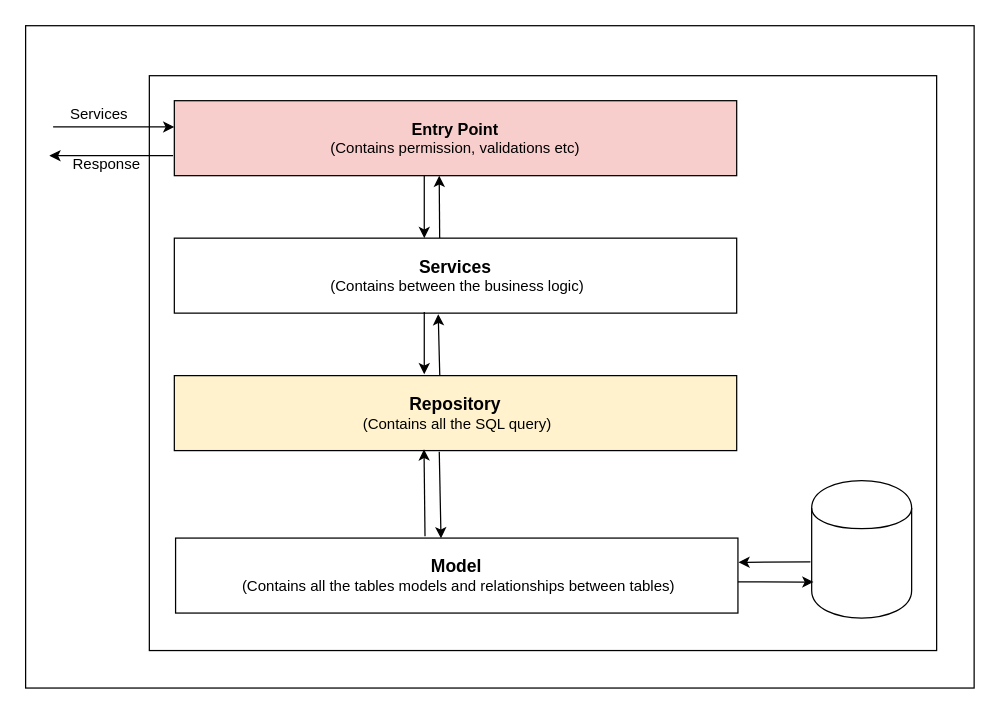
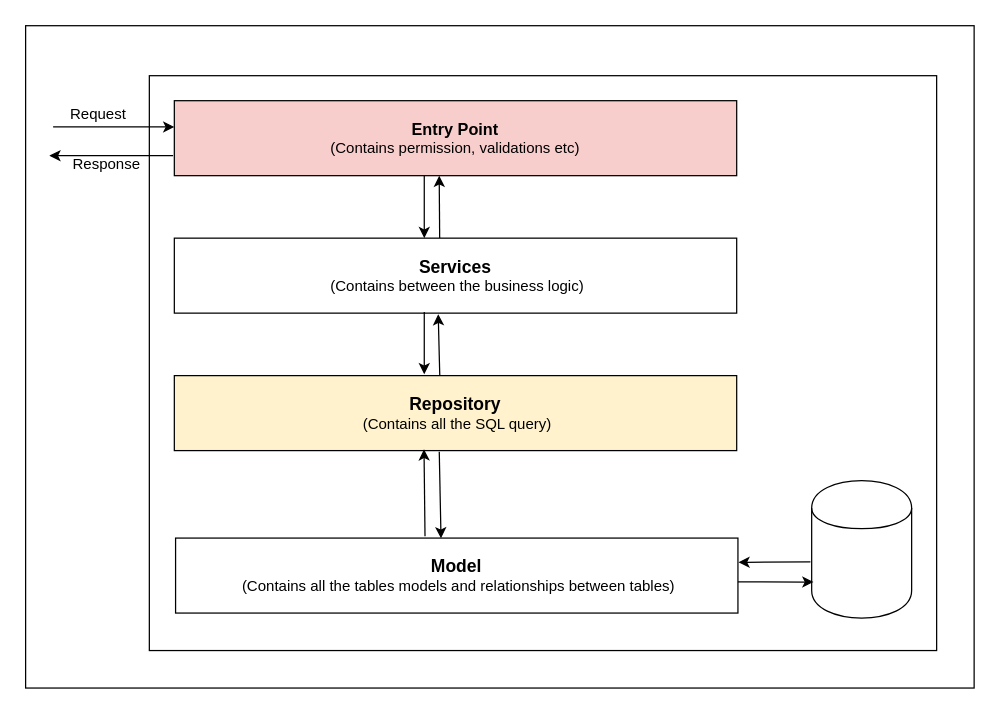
  <mxCell id="0" />
  <mxCell id="1" parent="0" />
  <mxCell id="2" value="" style="rounded=0;whiteSpace=wrap;html=1;" parent="1" vertex="1"><mxGeometry x="20" y="20" width="759" height="530" as="geometry" /></mxCell>
  <mxCell id="3" value="" style="rounded=0;whiteSpace=wrap;html=1;" parent="1" vertex="1"><mxGeometry x="119" y="60" width="630" height="460" as="geometry" /></mxCell>
  <mxCell id="4" value="&lt;font style=&quot;font-size: 13px&quot;&gt;&lt;b&gt;Entry Point&lt;/b&gt;&lt;/font&gt;&lt;br&gt;(Contains permission, validations etc)" style="rounded=0;whiteSpace=wrap;html=1;fillColor=#f8cecc;" parent="1" vertex="1"><mxGeometry x="139" y="80" width="450" height="60" as="geometry" /></mxCell>
  <mxCell id="5" value="" style="endArrow=classic;html=1;" parent="1" edge="1"><mxGeometry width="50" height="50" relative="1" as="geometry"><mxPoint x="42" y="101" as="sourcePoint" /><mxPoint x="139" y="101" as="targetPoint" /></mxGeometry></mxCell>
  <mxCell id="6" value="&lt;div&gt;&lt;font size=&quot;1&quot;&gt;&lt;b style=&quot;font-size: 14px&quot;&gt;Services&lt;/b&gt;&lt;/font&gt;&lt;/div&gt;&amp;nbsp;(Contains between the business logic)" style="rounded=0;whiteSpace=wrap;html=1;" parent="1" vertex="1"><mxGeometry x="139" y="190" width="450" height="60" as="geometry" /></mxCell>
  <mxCell id="7" value="&lt;div&gt;&lt;font size=&quot;1&quot;&gt;&lt;b style=&quot;font-size: 14px&quot;&gt;Repository&lt;/b&gt;&lt;/font&gt;&lt;/div&gt;&amp;nbsp;(Contains all the SQL query)" style="rounded=0;whiteSpace=wrap;html=1;fillColor=#fff2cc;" parent="1" vertex="1"><mxGeometry x="139" y="300" width="450" height="60" as="geometry" /></mxCell>
  <mxCell id="8" value="&lt;div&gt;&lt;font size=&quot;1&quot;&gt;&lt;b style=&quot;font-size: 14px&quot;&gt;Model&lt;/b&gt;&lt;/font&gt;&lt;/div&gt;&amp;nbsp;(Contains all the tables models and relationships between tables)" style="rounded=0;whiteSpace=wrap;html=1;" parent="1" vertex="1"><mxGeometry x="140" y="430" width="450" height="60" as="geometry" /></mxCell>
  <mxCell id="9" value="" style="shape=cylinder;whiteSpace=wrap;html=1;boundedLbl=1;backgroundOutline=1;" parent="1" vertex="1"><mxGeometry x="649" y="384" width="80" height="110" as="geometry" /></mxCell>
  <mxCell id="10" value="" style="endArrow=classic;html=1;" parent="1" edge="1"><mxGeometry width="50" height="50" relative="1" as="geometry"><mxPoint x="339" y="140" as="sourcePoint" /><mxPoint x="339" y="190" as="targetPoint" /></mxGeometry></mxCell>
  <mxCell id="11" value="" style="endArrow=classic;html=1;" parent="1" edge="1"><mxGeometry width="50" height="50" relative="1" as="geometry"><mxPoint x="339" y="249" as="sourcePoint" /><mxPoint x="339" y="299" as="targetPoint" /></mxGeometry></mxCell>
  <mxCell id="12" value="" style="endArrow=classic;html=1;entryX=0.45;entryY=-0.013;entryDx=0;entryDy=0;entryPerimeter=0;" parent="1" edge="1"><mxGeometry width="50" height="50" relative="1" as="geometry"><mxPoint x="351" y="361" as="sourcePoint" /><mxPoint x="352.4" y="430.2" as="targetPoint" /></mxGeometry></mxCell>
  <mxCell id="13" value="" style="endArrow=classic;html=1;entryX=1.001;entryY=0.373;entryDx=0;entryDy=0;entryPerimeter=0;" parent="1" edge="1"><mxGeometry width="50" height="50" relative="1" as="geometry"><mxPoint x="648" y="449" as="sourcePoint" /><mxPoint x="590.4" y="449.4" as="targetPoint" /></mxGeometry></mxCell>
  <mxCell id="14" value="" style="endArrow=classic;html=1;entryX=0.018;entryY=0.738;entryDx=0;entryDy=0;entryPerimeter=0;" parent="1" target="9" edge="1"><mxGeometry width="50" height="50" relative="1" as="geometry"><mxPoint x="590" y="465" as="sourcePoint" /><mxPoint x="589" y="469.857" as="targetPoint" /></mxGeometry></mxCell>
  <mxCell id="15" value="" style="endArrow=classic;html=1;entryX=0.289;entryY=0.588;entryDx=0;entryDy=0;entryPerimeter=0;exitX=0.372;exitY=-0.007;exitDx=0;exitDy=0;exitPerimeter=0;" parent="1" edge="1"><mxGeometry width="50" height="50" relative="1" as="geometry"><mxPoint x="339.6" y="428.6" as="sourcePoint" /><mxPoint x="338.8" y="359" as="targetPoint" /></mxGeometry></mxCell>
  <mxCell id="16" value="" style="endArrow=classic;html=1;entryX=0.289;entryY=0.588;entryDx=0;entryDy=0;entryPerimeter=0;exitX=0.472;exitY=-0.003;exitDx=0;exitDy=0;exitPerimeter=0;" parent="1" source="7" edge="1"><mxGeometry width="50" height="50" relative="1" as="geometry"><mxPoint x="350" y="300" as="sourcePoint" /><mxPoint x="350.163" y="250.814" as="targetPoint" /></mxGeometry></mxCell>
  <mxCell id="17" value="" style="endArrow=classic;html=1;entryX=0.471;entryY=1.001;entryDx=0;entryDy=0;entryPerimeter=0;exitX=0.472;exitY=-0.003;exitDx=0;exitDy=0;exitPerimeter=0;" parent="1" target="4" edge="1"><mxGeometry width="50" height="50" relative="1" as="geometry"><mxPoint x="351.326" y="189.814" as="sourcePoint" /><mxPoint x="350.163" y="140.814" as="targetPoint" /></mxGeometry></mxCell>
  <mxCell id="18" value="" style="endArrow=classic;html=1;" parent="1" edge="1"><mxGeometry width="50" height="50" relative="1" as="geometry"><mxPoint x="138" y="124" as="sourcePoint" /><mxPoint x="39" y="124" as="targetPoint" /></mxGeometry></mxCell>
  <mxCell id="19" value="Response" style="text;html=1;resizable=0;points=[];autosize=1;align=left;verticalAlign=top;spacingTop=-4;" parent="1" vertex="1"><mxGeometry x="56" y="121" width="70" height="20" as="geometry" /></mxCell>
- <mxCell id="20" value="Services" style="text;html=1;resizable=0;points=[];autosize=1;align=left;verticalAlign=top;spacingTop=-4;" parent="1" vertex="1"><mxGeometry x="54" y="81" width="70" height="20" as="geometry" /></mxCell>
+ <mxCell id="20" value="Request" style="text;html=1;resizable=0;points=[];autosize=1;align=left;verticalAlign=top;spacingTop=-4;" parent="1" vertex="1"><mxGeometry x="54" y="81" width="70" height="20" as="geometry" /></mxCell>
